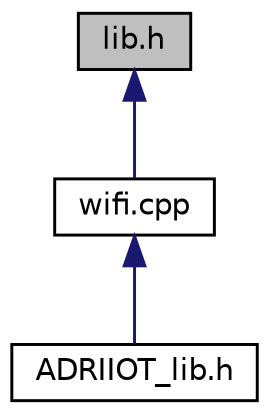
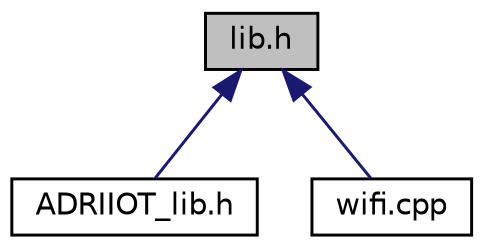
  digraph {
    node [color=black fillcolor=white fontname=Helvetica fontsize=10 shape=record style=filled]
    edge [color=midnightblue dir=back fontname=Helvetica fontsize=10 labelfontname=Helvetica labelfontsize=10 style=solid]
    n1 [fillcolor=grey75 fontcolor=black height=0.2 label="lib.h" width=0.4]
    n2 [height=0.2 label="ADRIIOT_lib.h" width=0.4]
    n3 [height=0.2 label="wifi.cpp" width=0.4]
-   n3 -> n2
+   n1 -> n2
    n1 -> n3
  }
